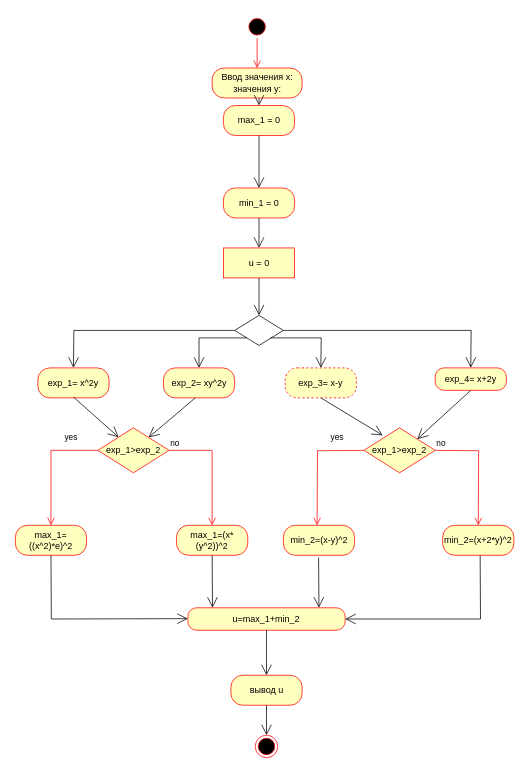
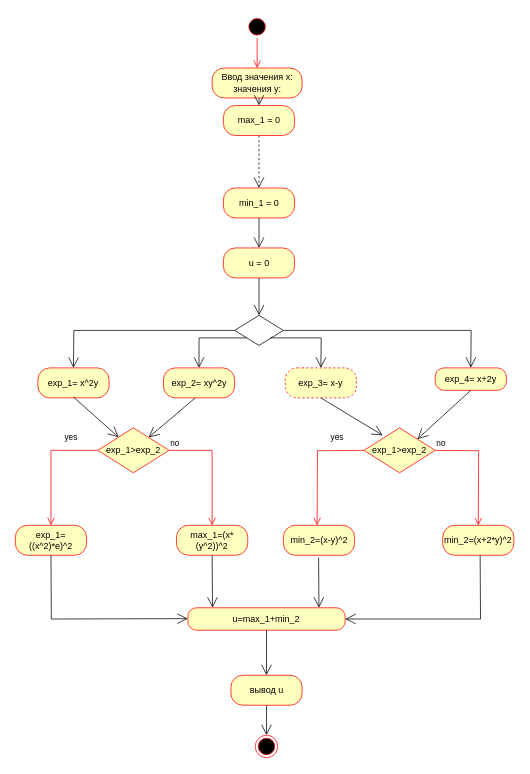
  <mxCell id="0" />
  <mxCell id="1" parent="0" />
  <mxCell id="2" value="" style="ellipse;html=1;shape=startState;fillColor=#000000;strokeColor=#ff0000;" vertex="1" parent="1"><mxGeometry x="327.5" y="20" width="30" height="30" as="geometry" /></mxCell>
  <mxCell id="3" value="" style="edgeStyle=orthogonalEdgeStyle;html=1;verticalAlign=bottom;endArrow=open;endSize=8;strokeColor=#ff0000;rounded=0;entryX=0.5;entryY=0;entryDx=0;entryDy=0;" edge="1" source="2" parent="1" target="4"><mxGeometry relative="1" as="geometry"><mxPoint x="345" y="30" as="targetPoint" /></mxGeometry></mxCell>
  <mxCell id="4" value="Ввод значения x:&lt;br&gt;значения y:" style="rounded=1;whiteSpace=wrap;html=1;arcSize=40;fontColor=#000000;fillColor=#ffffc0;strokeColor=#ff0000;" vertex="1" parent="1"><mxGeometry x="282.5" y="90" width="120" height="40" as="geometry" /></mxCell>
  <mxCell id="5" value="min_1 = 0" style="rounded=1;whiteSpace=wrap;html=1;arcSize=40;fontColor=#000000;fillColor=#ffffc0;strokeColor=#ff0000;" vertex="1" parent="1"><mxGeometry x="297.5" y="250" width="95" height="40" as="geometry" /></mxCell>
  <mxCell id="6" value="max_1 = 0" style="rounded=1;whiteSpace=wrap;html=1;arcSize=40;fontColor=#000000;fillColor=#ffffc0;strokeColor=#ff0000;" vertex="1" parent="1"><mxGeometry x="297.5" y="140" width="95" height="40" as="geometry" /></mxCell>
  <mxCell id="7" value="" style="endArrow=open;endFill=1;endSize=12;html=1;rounded=0;entryX=0.5;entryY=0;entryDx=0;entryDy=0;" edge="1" parent="1" target="6"><mxGeometry width="160" relative="1" as="geometry"><mxPoint x="345" y="130" as="sourcePoint" /><mxPoint x="344.5" y="120" as="targetPoint" /></mxGeometry></mxCell>
- <mxCell id="8" value="" style="endArrow=open;endFill=1;endSize=12;html=1;rounded=0;entryX=0.5;entryY=0;entryDx=0;entryDy=0;exitX=0.5;exitY=1;exitDx=0;exitDy=0;" edge="1" parent="1" source="6" target="5"><mxGeometry width="160" relative="1" as="geometry"><mxPoint x="350" y="180" as="sourcePoint" /><mxPoint x="510" y="180" as="targetPoint" /></mxGeometry></mxCell>
+ <mxCell id="8" value="" style="endArrow=open;endFill=1;endSize=12;html=1;rounded=0;entryX=0.5;entryY=0;entryDx=0;entryDy=0;exitX=0.5;exitY=1;exitDx=0;exitDy=0;dashed=1;" edge="1" parent="1" source="6" target="5"><mxGeometry width="160" relative="1" as="geometry"><mxPoint x="350" y="180" as="sourcePoint" /><mxPoint x="510" y="180" as="targetPoint" /></mxGeometry></mxCell>
  <mxCell id="9" value="" style="endArrow=open;endFill=1;endSize=12;html=1;rounded=0;entryX=0.5;entryY=0;entryDx=0;entryDy=0;" edge="1" parent="1" target="12"><mxGeometry width="160" relative="1" as="geometry"><mxPoint x="345" y="290" as="sourcePoint" /><mxPoint x="345" y="280" as="targetPoint" /><Array as="points" /></mxGeometry></mxCell>
  <mxCell id="10" value="" style="rhombus;whiteSpace=wrap;html=1;" vertex="1" parent="1"><mxGeometry x="312.5" y="420" width="65" height="40" as="geometry" /></mxCell>
  <mxCell id="11" value="u=max_1+min_2" style="rounded=1;whiteSpace=wrap;html=1;arcSize=40;fontColor=#000000;fillColor=#ffffc0;strokeColor=#ff0000;" vertex="1" parent="1"><mxGeometry x="250" y="810" width="210" height="30" as="geometry" /></mxCell>
- <mxCell id="12" value="u = 0" style="whiteSpace=wrap;html=1;arcSize=40;fontColor=#000000;fillColor=#ffffc0;strokeColor=#ff0000;rounded=0;" vertex="1" parent="1"><mxGeometry x="297.5" y="330" width="95" height="40" as="geometry" /></mxCell>
+ <mxCell id="12" value="u = 0" style="rounded=1;whiteSpace=wrap;html=1;arcSize=40;fontColor=#000000;fillColor=#ffffc0;strokeColor=#ff0000;" vertex="1" parent="1"><mxGeometry x="297.5" y="330" width="95" height="40" as="geometry" /></mxCell>
  <mxCell id="13" value="" style="endArrow=open;endFill=1;endSize=12;html=1;rounded=0;entryX=0.5;entryY=0;entryDx=0;entryDy=0;exitX=0.5;exitY=1;exitDx=0;exitDy=0;" edge="1" parent="1" source="12" target="10"><mxGeometry width="160" relative="1" as="geometry"><mxPoint x="310" y="410" as="sourcePoint" /><mxPoint x="470" y="410" as="targetPoint" /></mxGeometry></mxCell>
  <mxCell id="14" value="exp_4= x+2y" style="rounded=1;whiteSpace=wrap;html=1;arcSize=40;fontColor=#000000;fillColor=#ffffc0;strokeColor=#ff0000;" vertex="1" parent="1"><mxGeometry x="580" y="490" width="95" height="30" as="geometry" /></mxCell>
  <mxCell id="15" value="exp_3= x-y" style="rounded=1;whiteSpace=wrap;html=1;arcSize=40;fontColor=#000000;fillColor=#ffffc0;strokeColor=#ff0000;dashed=1;" vertex="1" parent="1"><mxGeometry x="380" y="490" width="95" height="40" as="geometry" /></mxCell>
  <mxCell id="16" value="exp_2= xy^2y" style="rounded=1;whiteSpace=wrap;html=1;arcSize=40;fontColor=#000000;fillColor=#ffffc0;strokeColor=#ff0000;" vertex="1" parent="1"><mxGeometry x="217.5" y="490" width="95" height="40" as="geometry" /></mxCell>
  <mxCell id="17" value="exp_1= x^2y" style="rounded=1;whiteSpace=wrap;html=1;arcSize=40;fontColor=#000000;fillColor=#ffffc0;strokeColor=#ff0000;" vertex="1" parent="1"><mxGeometry x="50" y="490" width="95" height="40" as="geometry" /></mxCell>
  <mxCell id="18" value="" style="endArrow=open;endFill=1;endSize=12;html=1;rounded=0;entryX=0.5;entryY=0;entryDx=0;entryDy=0;exitX=0;exitY=1;exitDx=0;exitDy=0;" edge="1" parent="1" source="10" target="16"><mxGeometry width="160" relative="1" as="geometry"><mxPoint x="310" y="410" as="sourcePoint" /><mxPoint x="470" y="410" as="targetPoint" /><Array as="points"><mxPoint x="265" y="450" /></Array></mxGeometry></mxCell>
  <mxCell id="19" value="" style="endArrow=open;endFill=1;endSize=12;html=1;rounded=0;entryX=0.5;entryY=0;entryDx=0;entryDy=0;" edge="1" parent="1" target="15"><mxGeometry width="160" relative="1" as="geometry"><mxPoint x="360" y="450" as="sourcePoint" /><mxPoint x="425" y="550" as="targetPoint" /><Array as="points"><mxPoint x="428" y="450" /></Array></mxGeometry></mxCell>
  <mxCell id="20" value="" style="endArrow=open;endFill=1;endSize=12;html=1;rounded=0;exitX=1;exitY=0.5;exitDx=0;exitDy=0;entryX=0.5;entryY=0;entryDx=0;entryDy=0;" edge="1" parent="1" source="10" target="14"><mxGeometry width="160" relative="1" as="geometry"><mxPoint x="480" y="480" as="sourcePoint" /><mxPoint x="640" y="480" as="targetPoint" /><Array as="points"><mxPoint x="628" y="440" /></Array></mxGeometry></mxCell>
  <mxCell id="21" value="" style="endArrow=open;endFill=1;endSize=12;html=1;rounded=0;exitX=0;exitY=0.5;exitDx=0;exitDy=0;entryX=0.5;entryY=0;entryDx=0;entryDy=0;" edge="1" parent="1" source="10" target="17"><mxGeometry width="160" relative="1" as="geometry"><mxPoint x="-15" y="460" as="sourcePoint" /><mxPoint x="145" y="460" as="targetPoint" /><Array as="points"><mxPoint x="98" y="440" /></Array></mxGeometry></mxCell>
  <mxCell id="22" value="exp_1&amp;gt;exp_2" style="rhombus;whiteSpace=wrap;html=1;fillColor=#ffffc0;strokeColor=#ff0000;" vertex="1" parent="1"><mxGeometry x="130" y="570" width="95" height="60" as="geometry" /></mxCell>
  <mxCell id="23" value="no" style="edgeStyle=orthogonalEdgeStyle;html=1;align=left;verticalAlign=bottom;endArrow=open;endSize=8;strokeColor=#ff0000;rounded=0;entryX=0.5;entryY=0;entryDx=0;entryDy=0;" edge="1" source="22" parent="1" target="26"><mxGeometry x="-1" relative="1" as="geometry"><mxPoint x="300" y="700" as="targetPoint" /></mxGeometry></mxCell>
  <mxCell id="24" value="yes" style="edgeStyle=orthogonalEdgeStyle;html=1;align=left;verticalAlign=top;endArrow=open;endSize=8;strokeColor=#ff0000;rounded=0;entryX=0.5;entryY=0;entryDx=0;entryDy=0;" edge="1" source="22" parent="1" target="25"><mxGeometry x="-0.436" y="-30" relative="1" as="geometry"><mxPoint x="50" y="700" as="targetPoint" /><mxPoint as="offset" /></mxGeometry></mxCell>
- <mxCell id="25" value="max_1=((x^2)*e)^2" style="rounded=1;whiteSpace=wrap;html=1;arcSize=40;fontColor=#000000;fillColor=#ffffc0;strokeColor=#ff0000;" vertex="1" parent="1"><mxGeometry x="20" y="700" width="95" height="40" as="geometry" /></mxCell>
+ <mxCell id="25" value="exp_1=((x^2)*e)^2" style="rounded=1;whiteSpace=wrap;html=1;arcSize=40;fontColor=#000000;fillColor=#ffffc0;strokeColor=#ff0000;" vertex="1" parent="1"><mxGeometry x="20" y="700" width="95" height="40" as="geometry" /></mxCell>
  <mxCell id="26" value="max_1=(x*(y^2))^2" style="rounded=1;whiteSpace=wrap;html=1;arcSize=40;fontColor=#000000;fillColor=#ffffc0;strokeColor=#ff0000;" vertex="1" parent="1"><mxGeometry x="235" y="700" width="95" height="40" as="geometry" /></mxCell>
  <mxCell id="27" value="min_2=(x+2*y)^2" style="rounded=1;whiteSpace=wrap;html=1;arcSize=40;fontColor=#000000;fillColor=#ffffc0;strokeColor=#ff0000;" vertex="1" parent="1"><mxGeometry x="590" y="700" width="95" height="40" as="geometry" /></mxCell>
  <mxCell id="28" value="min_2=(x-y)^2" style="rounded=1;whiteSpace=wrap;html=1;arcSize=40;fontColor=#000000;fillColor=#ffffc0;strokeColor=#ff0000;" vertex="1" parent="1"><mxGeometry x="377.5" y="700" width="95" height="40" as="geometry" /></mxCell>
  <mxCell id="29" value="exp_1&amp;gt;exp_2" style="rhombus;whiteSpace=wrap;html=1;fillColor=#ffffc0;strokeColor=#ff0000;" vertex="1" parent="1"><mxGeometry x="485" y="570" width="95" height="60" as="geometry" /></mxCell>
  <mxCell id="30" value="no" style="edgeStyle=orthogonalEdgeStyle;html=1;align=left;verticalAlign=bottom;endArrow=open;endSize=8;strokeColor=#ff0000;rounded=0;entryX=0.5;entryY=0;entryDx=0;entryDy=0;" edge="1" parent="1"><mxGeometry x="-1" relative="1" as="geometry"><mxPoint x="637.5" y="700" as="targetPoint" /><mxPoint x="580" y="600" as="sourcePoint" /></mxGeometry></mxCell>
  <mxCell id="31" value="yes" style="edgeStyle=orthogonalEdgeStyle;html=1;align=left;verticalAlign=top;endArrow=open;endSize=8;strokeColor=#ff0000;rounded=0;entryX=0.5;entryY=0;entryDx=0;entryDy=0;" edge="1" parent="1"><mxGeometry x="-0.436" y="-30" relative="1" as="geometry"><mxPoint x="422.5" y="700" as="targetPoint" /><mxPoint x="485" y="600" as="sourcePoint" /><mxPoint as="offset" /></mxGeometry></mxCell>
  <mxCell id="32" value="" style="endArrow=open;endFill=1;endSize=12;html=1;rounded=0;exitX=0.5;exitY=1;exitDx=0;exitDy=0;" edge="1" parent="1" source="26"><mxGeometry width="160" relative="1" as="geometry"><mxPoint x="170" y="800" as="sourcePoint" /><mxPoint x="283" y="810" as="targetPoint" /></mxGeometry></mxCell>
  <mxCell id="33" value="" style="endArrow=open;endFill=1;endSize=12;html=1;rounded=0;exitX=0.5;exitY=1;exitDx=0;exitDy=0;entryX=0.157;entryY=-0.1;entryDx=0;entryDy=0;entryPerimeter=0;" edge="1" parent="1"><mxGeometry width="160" relative="1" as="geometry"><mxPoint x="424.5" y="743" as="sourcePoint" /><mxPoint x="424.97" y="810" as="targetPoint" /></mxGeometry></mxCell>
  <mxCell id="34" value="" style="endArrow=open;endFill=1;endSize=12;html=1;rounded=0;exitX=0.5;exitY=1;exitDx=0;exitDy=0;" edge="1" parent="1" source="25"><mxGeometry width="160" relative="1" as="geometry"><mxPoint x="90" y="824.5" as="sourcePoint" /><mxPoint x="250" y="824.5" as="targetPoint" /><Array as="points"><mxPoint x="68" y="825" /></Array></mxGeometry></mxCell>
  <mxCell id="35" value="" style="endArrow=open;endFill=1;endSize=12;html=1;rounded=0;exitX=0.5;exitY=1;exitDx=0;exitDy=0;entryX=1;entryY=0.5;entryDx=0;entryDy=0;" edge="1" parent="1" target="11"><mxGeometry width="160" relative="1" as="geometry"><mxPoint x="640" y="740" as="sourcePoint" /><mxPoint x="822.5" y="824.5" as="targetPoint" /><Array as="points"><mxPoint x="640.5" y="825" /></Array></mxGeometry></mxCell>
  <mxCell id="36" value="" style="endArrow=open;endFill=1;endSize=12;html=1;rounded=0;exitX=0.5;exitY=1;exitDx=0;exitDy=0;" edge="1" parent="1" source="15"><mxGeometry width="160" relative="1" as="geometry"><mxPoint x="430" y="550" as="sourcePoint" /><mxPoint x="510" y="580" as="targetPoint" /><Array as="points" /></mxGeometry></mxCell>
  <mxCell id="37" value="" style="endArrow=open;endFill=1;endSize=12;html=1;rounded=0;exitX=0.5;exitY=1;exitDx=0;exitDy=0;entryX=1;entryY=0;entryDx=0;entryDy=0;" edge="1" parent="1" source="14" target="29"><mxGeometry width="160" relative="1" as="geometry"><mxPoint x="580" y="510" as="sourcePoint" /><mxPoint x="615" y="580" as="targetPoint" /><Array as="points" /></mxGeometry></mxCell>
  <mxCell id="38" value="" style="endArrow=open;endFill=1;endSize=12;html=1;rounded=0;" edge="1" parent="1" target="22"><mxGeometry width="160" relative="1" as="geometry"><mxPoint y="530" as="sourcePoint" x="260" /><mxPoint x="420" y="530" as="targetPoint" /></mxGeometry></mxCell>
  <mxCell id="39" value="" style="endArrow=open;endFill=1;endSize=12;html=1;rounded=0;" edge="1" parent="1" target="22"><mxGeometry width="160" relative="1" as="geometry"><mxPoint x="97.5" y="529" as="sourcePoint" /><mxPoint x="257.5" y="529" as="targetPoint" /></mxGeometry></mxCell>
  <mxCell id="40" value="" style="endArrow=open;endFill=1;endSize=12;html=1;rounded=0;exitX=0.5;exitY=1;exitDx=0;exitDy=0;" edge="1" parent="1" source="11"><mxGeometry width="160" relative="1" as="geometry"><mxPoint x="310" y="870" as="sourcePoint" /><mxPoint x="355" y="900" as="targetPoint" /></mxGeometry></mxCell>
  <mxCell id="41" value="вывод u" style="rounded=1;whiteSpace=wrap;html=1;arcSize=40;fontColor=#000000;fillColor=#ffffc0;strokeColor=#ff0000;" vertex="1" parent="1"><mxGeometry x="307.5" y="900" width="95" height="40" as="geometry" /></mxCell>
  <mxCell id="42" value="" style="ellipse;html=1;shape=endState;fillColor=#000000;strokeColor=#ff0000;" vertex="1" parent="1"><mxGeometry x="340" y="980" width="30" height="30" as="geometry" /></mxCell>
  <mxCell id="43" value="" style="endArrow=open;endFill=1;endSize=12;html=1;rounded=0;entryX=0.5;entryY=0;entryDx=0;entryDy=0;exitX=0.5;exitY=1;exitDx=0;exitDy=0;" edge="1" parent="1" source="41" target="42"><mxGeometry width="160" relative="1" as="geometry"><mxPoint x="360" y="950" as="sourcePoint" /><mxPoint x="520" y="950" as="targetPoint" /></mxGeometry></mxCell>
